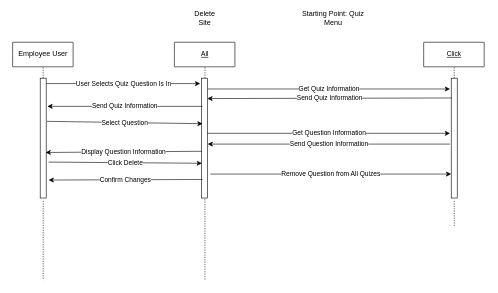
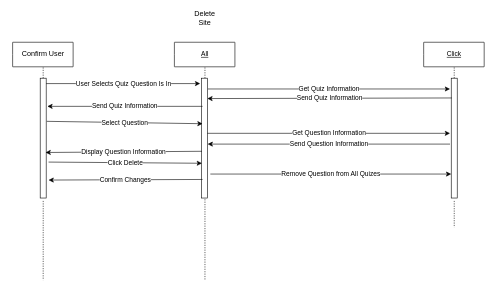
  <mxCell id="0" />
  <mxCell id="1" parent="0" />
  <mxCell id="2" style="vsdxID=3;fillColor=none;gradientColor=none;strokeColor=none;spacingTop=-3;spacingBottom=-3;spacingLeft=-3;spacingRight=-3;labelBackgroundColor=none;rounded=0;html=1;whiteSpace=wrap;" parent="1" vertex="1"><mxGeometry x="20" y="70" width="101" height="41" as="geometry" /></mxCell>
  <mxCell id="3" style="vsdxID=4;fillColor=#ffffff;gradientColor=none;shape=stencil(pZFLDsIwDERP4y1yEiEOUMoFOEFEDLEISZWG7+lJaypVFSvY2TPPsjUG0/TedgQa+5LTme7sigezBa05espcagWmBdMcU6ZTTtfopO9sJTWOCjmZUQOt0ebDnl8kGq6M2qzFkMlLug0bHx9frOdEo7A7YQPHGavwH3rqv8I/o8sbajFGI6FxCJLs3F9GWSV5g2nf);strokeColor=#000000;spacingTop=-3;spacingBottom=-3;spacingLeft=-3;spacingRight=-3;labelBackgroundColor=none;rounded=1;html=1;whiteSpace=wrap;" parent="2" vertex="1"><mxGeometry width="101" height="41" as="geometry" /></mxCell>
- <mxCell id="4" value="Employee User" style="text;vsdxID=3;fillColor=none;gradientColor=none;strokeColor=none;spacingTop=-3;spacingBottom=-3;spacingLeft=-3;spacingRight=-3;labelBackgroundColor=none;rounded=0;html=1;whiteSpace=wrap;verticalAlign=middle;align=center;;html=1;" parent="2" vertex="1"><mxGeometry y="-0.48" width="101.6" height="41.91" as="geometry" /></mxCell>
+ <mxCell id="4" value="Confirm User" style="text;vsdxID=3;fillColor=none;gradientColor=none;strokeColor=none;spacingTop=-3;spacingBottom=-3;spacingLeft=-3;spacingRight=-3;labelBackgroundColor=none;rounded=0;html=1;whiteSpace=wrap;verticalAlign=middle;align=center;;html=1;" parent="2" vertex="1"><mxGeometry y="-0.48" width="101.6" height="41.91" as="geometry" /></mxCell>
  <mxCell id="5" style="vsdxID=5;fillColor=none;gradientColor=none;strokeColor=none;spacingTop=-3;spacingBottom=-3;spacingLeft=-3;spacingRight=-3;labelBackgroundColor=none;rounded=0;html=1;whiteSpace=wrap;" parent="1" vertex="1"><mxGeometry x="290" y="70" width="101" height="41" as="geometry" /></mxCell>
  <mxCell id="6" style="vsdxID=6;fillColor=#ffffff;gradientColor=none;shape=stencil(pZFLDsIwDERP4y1yEiEOUMoFOEFEDLEISZWG7+lJaypVFSvY2TPPsjUG0/TedgQa+5LTme7sigezBa05espcagWmBdMcU6ZTTtfopO9sJTWOCjmZUQOt0ebDnl8kGq6M2qzFkMlLug0bHx9frOdEo7A7YQPHGavwH3rqv8I/o8sbajFGI6FxCJLs3F9GWSV5g2nf);strokeColor=#000000;spacingTop=-3;spacingBottom=-3;spacingLeft=-3;spacingRight=-3;labelBackgroundColor=none;rounded=1;html=1;whiteSpace=wrap;" parent="5" vertex="1"><mxGeometry width="101" height="41" as="geometry" /></mxCell>
  <mxCell id="7" value="&lt;p style=&quot;align:center;margin-left:0;margin-right:0;margin-top:0px;margin-bottom:0px;text-indent:0;valign:middle;direction:ltr;&quot;&gt;&lt;font style=&quot;font-size:11px;font-family:Arial;color:#000000;direction:ltr;letter-spacing:0px;line-height:100%;opacity:1&quot;&gt;&lt;u&gt;All&lt;/u&gt;&lt;/font&gt;&lt;/p&gt;" style="text;vsdxID=5;fillColor=none;gradientColor=none;strokeColor=none;spacingTop=-3;spacingBottom=-3;spacingLeft=-3;spacingRight=-3;labelBackgroundColor=none;rounded=0;html=1;whiteSpace=wrap;verticalAlign=middle;align=center;;html=1;" parent="5" vertex="1"><mxGeometry y="-0.48" width="101.6" height="41.91" as="geometry" /></mxCell>
  <mxCell id="8" style="vsdxID=7;fillColor=none;gradientColor=none;strokeColor=none;spacingTop=-3;spacingBottom=-3;spacingLeft=-3;spacingRight=-3;labelBackgroundColor=none;rounded=0;html=1;whiteSpace=wrap;" parent="1" vertex="1"><mxGeometry x="706" y="70" width="101" height="41" as="geometry" /></mxCell>
  <mxCell id="9" style="vsdxID=8;fillColor=#ffffff;gradientColor=none;shape=stencil(pZFLDsIwDERP4y1yEiEOUMoFOEFEDLEISZWG7+lJaypVFSvY2TPPsjUG0/TedgQa+5LTme7sigezBa05espcagWmBdMcU6ZTTtfopO9sJTWOCjmZUQOt0ebDnl8kGq6M2qzFkMlLug0bHx9frOdEo7A7YQPHGavwH3rqv8I/o8sbajFGI6FxCJLs3F9GWSV5g2nf);strokeColor=#000000;spacingTop=-3;spacingBottom=-3;spacingLeft=-3;spacingRight=-3;labelBackgroundColor=none;rounded=1;html=1;whiteSpace=wrap;" parent="8" vertex="1"><mxGeometry width="101" height="41" as="geometry" /></mxCell>
  <mxCell id="10" value="&lt;p style=&quot;align:center;margin-left:0;margin-right:0;margin-top:0px;margin-bottom:0px;text-indent:0;valign:middle;direction:ltr;&quot;&gt;&lt;font style=&quot;font-size:11px;font-family:Arial;color:#000000;direction:ltr;letter-spacing:0px;line-height:100%;opacity:1&quot;&gt;&lt;u&gt;Click&lt;/u&gt;&lt;/font&gt;&lt;/p&gt;" style="text;vsdxID=7;fillColor=none;gradientColor=none;strokeColor=none;spacingTop=-3;spacingBottom=-3;spacingLeft=-3;spacingRight=-3;labelBackgroundColor=none;rounded=0;html=1;whiteSpace=wrap;verticalAlign=middle;align=center;;html=1;" parent="8" vertex="1"><mxGeometry y="-0.48" width="101.6" height="41.91" as="geometry" /></mxCell>
  <mxCell id="11" style="vsdxID=10;edgeStyle=none;dashed=1;dashPattern=2.00 2.00;startArrow=none;endArrow=none;startSize=5;endSize=5;strokeColor=#000000;spacingTop=-3;spacingBottom=-3;spacingLeft=-3;spacingRight=-3;verticalAlign=middle;html=1;labelBackgroundColor=none;rounded=0;" parent="1" edge="1"><mxGeometry relative="1" as="geometry"><mxPoint as="offset" /><Array as="points" /><mxPoint x="341" y="112" as="sourcePoint" /><mxPoint x="341" y="467" as="targetPoint" /></mxGeometry></mxCell>
  <mxCell id="12" style="vsdxID=9;edgeStyle=none;dashed=1;dashPattern=2.00 2.00;startArrow=none;endArrow=none;startSize=5;endSize=5;strokeColor=#000000;spacingTop=-3;spacingBottom=-3;spacingLeft=-3;spacingRight=-3;verticalAlign=middle;html=1;labelBackgroundColor=none;rounded=0;exitX=0.505;exitY=1.024;exitDx=0;exitDy=0;exitPerimeter=0;" parent="1" source="14" edge="1"><mxGeometry relative="1" as="geometry"><mxPoint as="offset" /><Array as="points" /><mxPoint x="71" y="467" as="targetPoint" /></mxGeometry></mxCell>
  <mxCell id="13" style="vsdxID=11;edgeStyle=none;dashed=1;dashPattern=2.00 2.00;startArrow=none;endArrow=none;startSize=5;endSize=5;strokeColor=#000000;spacingTop=-3;spacingBottom=-3;spacingLeft=-3;spacingRight=-3;verticalAlign=middle;html=1;labelBackgroundColor=none;rounded=0;exitX=0.505;exitY=1.024;exitDx=0;exitDy=0;exitPerimeter=0;" parent="1" source="17" edge="1"><mxGeometry relative="1" as="geometry"><mxPoint as="offset" /><Array as="points" /><mxPoint x="757" y="379" as="targetPoint" /></mxGeometry></mxCell>
  <mxCell id="14" value="" style="html=1;points=[];perimeter=orthogonalPerimeter;" parent="1" vertex="1"><mxGeometry x="66" y="130" width="10" height="200" as="geometry" /></mxCell>
  <mxCell id="15" style="vsdxID=9;edgeStyle=none;dashed=1;dashPattern=2.00 2.00;startArrow=none;endArrow=none;startSize=5;endSize=5;strokeColor=#000000;spacingTop=-3;spacingBottom=-3;spacingLeft=-3;spacingRight=-3;verticalAlign=middle;html=1;labelBackgroundColor=none;rounded=0;exitX=0.505;exitY=1.024;exitDx=0;exitDy=0;exitPerimeter=0;" parent="1" source="2" target="14" edge="1"><mxGeometry relative="1" as="geometry"><mxPoint as="offset" /><Array as="points" /><mxPoint x="71" y="467" as="targetPoint" /><mxPoint x="71" y="112" as="sourcePoint" /></mxGeometry></mxCell>
  <mxCell id="16" value="" style="html=1;points=[];perimeter=orthogonalPerimeter;" parent="1" vertex="1"><mxGeometry x="335.5" y="130" width="10" height="200" as="geometry" /></mxCell>
  <mxCell id="17" value="" style="html=1;points=[];perimeter=orthogonalPerimeter;" parent="1" vertex="1"><mxGeometry x="752" y="130" width="10" height="200" as="geometry" /></mxCell>
  <mxCell id="18" style="vsdxID=11;edgeStyle=none;dashed=1;dashPattern=2.00 2.00;startArrow=none;endArrow=none;startSize=5;endSize=5;strokeColor=#000000;spacingTop=-3;spacingBottom=-3;spacingLeft=-3;spacingRight=-3;verticalAlign=middle;html=1;labelBackgroundColor=none;rounded=0;exitX=0.505;exitY=1.024;exitDx=0;exitDy=0;exitPerimeter=0;" parent="1" source="8" target="17" edge="1"><mxGeometry relative="1" as="geometry"><mxPoint as="offset" /><Array as="points" /><mxPoint x="757" y="379" as="targetPoint" /><mxPoint x="757" y="112" as="sourcePoint" /></mxGeometry></mxCell>
  <mxCell id="19" value="Delete Site" style="text;html=1;strokeColor=none;fillColor=none;align=center;verticalAlign=middle;whiteSpace=wrap;rounded=0;" parent="1" vertex="1"><mxGeometry x="321" y="20" width="40" height="20" as="geometry" /></mxCell>
- <mxCell id="20" value="Starting Point: Quiz Menu" style="text;html=1;strokeColor=none;fillColor=none;align=center;verticalAlign=middle;whiteSpace=wrap;rounded=0;" parent="1" vertex="1"><mxGeometry x="500" y="20" width="110" height="20" as="geometry" /></mxCell>
  <mxCell id="21" value="User Selects Quiz Question Is In" style="endArrow=classic;html=1;entryX=-0.25;entryY=0.045;entryDx=0;entryDy=0;entryPerimeter=0;" parent="1" source="14" target="16" edge="1"><mxGeometry width="50" height="50" relative="1" as="geometry"><mxPoint x="160" y="190" as="sourcePoint" /><mxPoint x="210" y="140" as="targetPoint" /></mxGeometry></mxCell>
  <mxCell id="22" value="Get Quiz Information" style="endArrow=classic;html=1;exitX=1.05;exitY=0.09;exitDx=0;exitDy=0;exitPerimeter=0;" parent="1" source="16" edge="1"><mxGeometry width="50" height="50" relative="1" as="geometry"><mxPoint x="460" y="210" as="sourcePoint" /><mxPoint x="750" y="148" as="targetPoint" /></mxGeometry></mxCell>
  <mxCell id="23" value="Send Quiz Information" style="endArrow=classic;html=1;entryX=0.95;entryY=0.17;entryDx=0;entryDy=0;entryPerimeter=0;exitX=0.1;exitY=0.165;exitDx=0;exitDy=0;exitPerimeter=0;" parent="1" source="17" target="16" edge="1"><mxGeometry width="50" height="50" relative="1" as="geometry"><mxPoint x="450" y="280" as="sourcePoint" /><mxPoint x="500" y="230" as="targetPoint" /></mxGeometry></mxCell>
  <mxCell id="24" value="Send Quiz Information" style="endArrow=classic;html=1;entryX=1.2;entryY=0.235;entryDx=0;entryDy=0;entryPerimeter=0;" parent="1" target="14" edge="1"><mxGeometry width="50" height="50" relative="1" as="geometry"><mxPoint x="337" y="177" as="sourcePoint" /><mxPoint x="200" y="180" as="targetPoint" /></mxGeometry></mxCell>
  <mxCell id="25" value="Select Question" style="endArrow=classic;html=1;exitX=1.1;exitY=0.36;exitDx=0;exitDy=0;exitPerimeter=0;entryX=0.15;entryY=0.38;entryDx=0;entryDy=0;entryPerimeter=0;" parent="1" source="14" target="16" edge="1"><mxGeometry width="50" height="50" relative="1" as="geometry"><mxPoint x="140" y="240" as="sourcePoint" /><mxPoint x="190" y="190" as="targetPoint" /></mxGeometry></mxCell>
  <mxCell id="26" value="Get Question Information" style="endArrow=classic;html=1;exitX=0.95;exitY=0.46;exitDx=0;exitDy=0;exitPerimeter=0;entryX=-0.2;entryY=0.46;entryDx=0;entryDy=0;entryPerimeter=0;" parent="1" source="16" target="17" edge="1"><mxGeometry width="50" height="50" relative="1" as="geometry"><mxPoint x="470" y="290" as="sourcePoint" /><mxPoint x="520" y="240" as="targetPoint" /></mxGeometry></mxCell>
  <mxCell id="27" value="Send Question Information" style="endArrow=classic;html=1;" parent="1" target="16" edge="1"><mxGeometry width="50" height="50" relative="1" as="geometry"><mxPoint x="750" y="240" as="sourcePoint" /><mxPoint x="510" y="240" as="targetPoint" /></mxGeometry></mxCell>
  <mxCell id="28" value="Display Question Information" style="endArrow=classic;html=1;entryX=0.9;entryY=0.62;entryDx=0;entryDy=0;entryPerimeter=0;exitX=0.05;exitY=0.61;exitDx=0;exitDy=0;exitPerimeter=0;" parent="1" source="16" target="14" edge="1"><mxGeometry width="50" height="50" relative="1" as="geometry"><mxPoint x="210" y="290" as="sourcePoint" /><mxPoint x="260" y="240" as="targetPoint" /></mxGeometry></mxCell>
  <mxCell id="29" value="Click Delete" style="endArrow=classic;html=1;exitX=1.4;exitY=0.7;exitDx=0;exitDy=0;exitPerimeter=0;entryX=0.05;entryY=0.71;entryDx=0;entryDy=0;entryPerimeter=0;" parent="1" source="14" target="16" edge="1"><mxGeometry width="50" height="50" relative="1" as="geometry"><mxPoint x="150" y="320" as="sourcePoint" /><mxPoint x="200" y="270" as="targetPoint" /></mxGeometry></mxCell>
  <mxCell id="30" value="Remove Question from All Quizes" style="endArrow=classic;html=1;exitX=1.45;exitY=0.8;exitDx=0;exitDy=0;exitPerimeter=0;" parent="1" source="16" target="17" edge="1"><mxGeometry width="50" height="50" relative="1" as="geometry"><mxPoint x="460" y="330" as="sourcePoint" /><mxPoint x="510" y="280" as="targetPoint" /></mxGeometry></mxCell>
  <mxCell id="31" value="Confirm Changes" style="endArrow=classic;html=1;entryX=1.4;entryY=0.85;entryDx=0;entryDy=0;entryPerimeter=0;exitX=0.15;exitY=0.845;exitDx=0;exitDy=0;exitPerimeter=0;" parent="1" source="16" target="14" edge="1"><mxGeometry width="50" height="50" relative="1" as="geometry"><mxPoint x="190" y="360" as="sourcePoint" /><mxPoint x="240" y="310" as="targetPoint" /></mxGeometry></mxCell>
